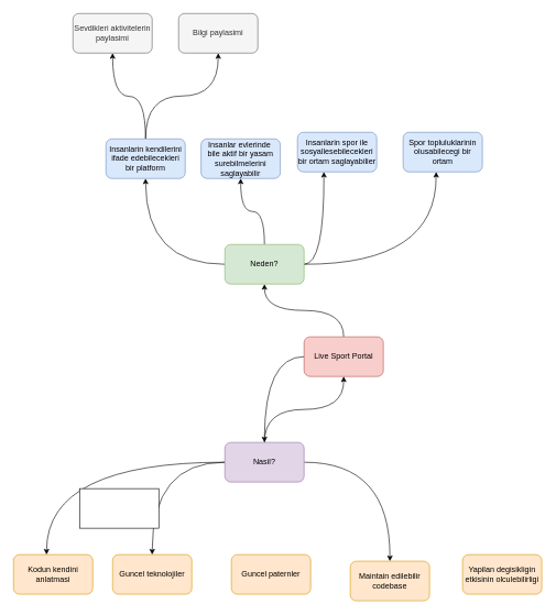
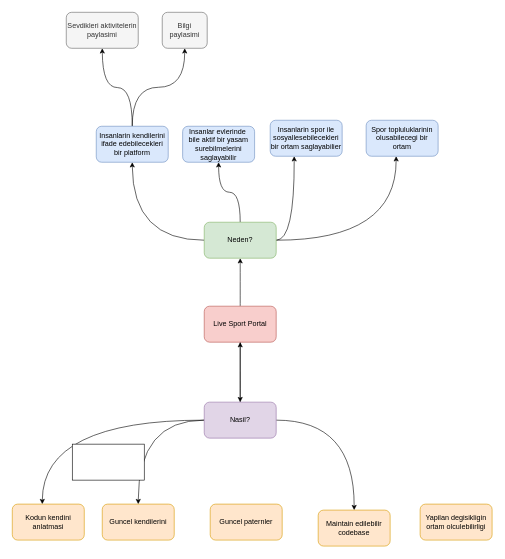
  <mxCell id="0" />
  <mxCell id="1" parent="0" />
  <mxCell id="2" style="edgeStyle=orthogonalEdgeStyle;rounded=0;orthogonalLoop=1;jettySize=auto;html=1;entryX=0.5;entryY=1;entryDx=0;entryDy=0;curved=1;" parent="1" source="4" target="9" edge="1"><mxGeometry relative="1" as="geometry" /></mxCell>
  <mxCell id="3" style="edgeStyle=orthogonalEdgeStyle;curved=1;rounded=1;orthogonalLoop=1;jettySize=auto;html=1;startArrow=none;startFill=0;endArrow=classic;endFill=1;" parent="1" source="4" edge="1"><mxGeometry relative="1" as="geometry"><mxPoint x="400" y="670" as="targetPoint" /></mxGeometry></mxCell>
- <mxCell id="4" value="Live Sport Portal" style="rounded=1;whiteSpace=wrap;html=1;fillColor=#f8cecc;strokeColor=#b85450;" parent="1" vertex="1"><mxGeometry x="460" y="510" width="120" height="60" as="geometry" /></mxCell>
+ <mxCell id="4" value="Live Sport Portal" style="rounded=1;whiteSpace=wrap;html=1;fillColor=#f8cecc;strokeColor=#b85450;" parent="1" vertex="1"><mxGeometry x="340" y="510" width="120" height="60" as="geometry" /></mxCell>
  <mxCell id="5" style="edgeStyle=orthogonalEdgeStyle;curved=1;rounded=0;orthogonalLoop=1;jettySize=auto;html=1;entryX=0.5;entryY=1;entryDx=0;entryDy=0;" parent="1" source="9" target="10" edge="1"><mxGeometry relative="1" as="geometry"><mxPoint x="360" y="270" as="targetPoint" /></mxGeometry></mxCell>
  <mxCell id="6" style="edgeStyle=orthogonalEdgeStyle;curved=1;rounded=0;orthogonalLoop=1;jettySize=auto;html=1;" parent="1" source="9" edge="1"><mxGeometry relative="1" as="geometry"><mxPoint x="490" y="260" as="targetPoint" /></mxGeometry></mxCell>
  <mxCell id="7" style="edgeStyle=orthogonalEdgeStyle;rounded=0;orthogonalLoop=1;jettySize=auto;html=1;curved=1;" parent="1" source="9" edge="1"><mxGeometry relative="1" as="geometry"><mxPoint x="220" y="270" as="targetPoint" /></mxGeometry></mxCell>
  <mxCell id="8" style="edgeStyle=orthogonalEdgeStyle;rounded=1;orthogonalLoop=1;jettySize=auto;html=1;startArrow=none;startFill=0;endArrow=classic;endFill=1;curved=1;" parent="1" source="9" edge="1"><mxGeometry relative="1" as="geometry"><mxPoint x="660" y="260" as="targetPoint" /></mxGeometry></mxCell>
  <mxCell id="9" value="Neden?" style="rounded=1;whiteSpace=wrap;html=1;fillColor=#d5e8d4;strokeColor=#82b366;" parent="1" vertex="1"><mxGeometry x="340" y="370" width="120" height="60" as="geometry" /></mxCell>
  <mxCell id="10" value="Insanlar evlerinde&amp;nbsp;&lt;br&gt;bile aktif bir yasam&lt;br&gt;surebilmelerini saglayabilir" style="rounded=1;whiteSpace=wrap;html=1;fillColor=#dae8fc;strokeColor=#6c8ebf;" parent="1" vertex="1"><mxGeometry x="304" y="210" width="120" height="60" as="geometry" /></mxCell>
  <mxCell id="11" value="Insanlarin spor ile&lt;br&gt;sosyallesebilecekleri&lt;br&gt;bir ortam saglayabilier" style="rounded=1;whiteSpace=wrap;html=1;fillColor=#dae8fc;strokeColor=#6c8ebf;" parent="1" vertex="1"><mxGeometry x="450" y="200" width="120" height="60" as="geometry" /></mxCell>
  <mxCell id="12" style="edgeStyle=orthogonalEdgeStyle;curved=1;rounded=1;orthogonalLoop=1;jettySize=auto;html=1;startArrow=none;startFill=0;endArrow=classic;endFill=1;" parent="1" source="14" edge="1"><mxGeometry relative="1" as="geometry"><mxPoint x="170" y="80" as="targetPoint" /></mxGeometry></mxCell>
  <mxCell id="13" style="edgeStyle=orthogonalEdgeStyle;curved=1;rounded=1;orthogonalLoop=1;jettySize=auto;html=1;startArrow=none;startFill=0;endArrow=classic;endFill=1;" parent="1" source="14" target="17" edge="1"><mxGeometry relative="1" as="geometry" /></mxCell>
  <mxCell id="14" value="Insanlarin kendilerini ifade edebilecekleri bir platform" style="rounded=1;whiteSpace=wrap;html=1;fillColor=#dae8fc;strokeColor=#6c8ebf;" parent="1" vertex="1"><mxGeometry x="160" y="210" width="120" height="60" as="geometry" /></mxCell>
  <mxCell id="15" value="Spor topluluklarinin olusabilecegi bir ortam" style="rounded=1;whiteSpace=wrap;html=1;fillColor=#dae8fc;strokeColor=#6c8ebf;" parent="1" vertex="1"><mxGeometry x="610" y="200" width="120" height="60" as="geometry" /></mxCell>
  <mxCell id="16" value="Sevdikleri aktivitelerin paylasimi" style="rounded=1;whiteSpace=wrap;html=1;fillColor=#f5f5f5;strokeColor=#666666;fontColor=#333333;" parent="1" vertex="1"><mxGeometry x="110" y="20" width="120" height="60" as="geometry" /></mxCell>
- <mxCell id="17" value="Bilgi paylasimi" style="rounded=1;whiteSpace=wrap;html=1;fillColor=#f5f5f5;strokeColor=#666666;fontColor=#333333;" parent="1" vertex="1"><mxGeometry x="270" y="20" width="120" height="60" as="geometry" /></mxCell>
+ <mxCell id="17" value="Bilgi paylasimi" style="rounded=1;whiteSpace=wrap;html=1;fillColor=#f5f5f5;strokeColor=#666666;fontColor=#333333;" parent="1" vertex="1"><mxGeometry x="270" y="20" width="75" height="60" as="geometry" /></mxCell>
  <mxCell id="18" style="edgeStyle=orthogonalEdgeStyle;curved=1;rounded=1;orthogonalLoop=1;jettySize=auto;html=1;startArrow=none;startFill=0;endArrow=classic;endFill=1;" parent="1" source="22" target="23" edge="1"><mxGeometry relative="1" as="geometry" /></mxCell>
  <mxCell id="19" style="edgeStyle=orthogonalEdgeStyle;curved=1;rounded=1;orthogonalLoop=1;jettySize=auto;html=1;startArrow=none;startFill=0;endArrow=classic;endFill=1;" parent="1" source="22" edge="1"><mxGeometry relative="1" as="geometry"><mxPoint x="590" y="850" as="targetPoint" /></mxGeometry></mxCell>
  <mxCell id="20" style="edgeStyle=orthogonalEdgeStyle;curved=1;rounded=1;orthogonalLoop=1;jettySize=auto;html=1;startArrow=none;startFill=0;endArrow=classic;endFill=1;" parent="1" source="22" target="4" edge="1"><mxGeometry relative="1" as="geometry" /></mxCell>
  <mxCell id="21" style="edgeStyle=orthogonalEdgeStyle;curved=1;rounded=1;orthogonalLoop=1;jettySize=auto;html=1;startArrow=none;startFill=0;endArrow=classic;endFill=1;" parent="1" source="22" edge="1"><mxGeometry relative="1" as="geometry"><mxPoint x="70" y="840" as="targetPoint" /></mxGeometry></mxCell>
  <mxCell id="22" value="Nasil?" style="rounded=1;whiteSpace=wrap;html=1;fillColor=#e1d5e7;strokeColor=#9673a6;" parent="1" vertex="1"><mxGeometry x="340" y="670" width="120" height="60" as="geometry" /></mxCell>
- <mxCell id="23" value="Guncel teknolojiler" style="rounded=1;whiteSpace=wrap;html=1;fillColor=#ffe6cc;strokeColor=#d79b00;" parent="1" vertex="1"><mxGeometry x="170" y="840" width="120" height="60" as="geometry" /></mxCell>
+ <mxCell id="23" value="Guncel kendilerini" style="rounded=1;whiteSpace=wrap;html=1;fillColor=#ffe6cc;strokeColor=#d79b00;" parent="1" vertex="1"><mxGeometry x="170" y="840" width="120" height="60" as="geometry" /></mxCell>
  <mxCell id="24" value="Guncel paternler" style="rounded=1;whiteSpace=wrap;html=1;fillColor=#ffe6cc;strokeColor=#d79b00;" parent="1" vertex="1"><mxGeometry x="350" y="840" width="120" height="60" as="geometry" /></mxCell>
  <mxCell id="25" value="Maintain edilebilir codebase" style="rounded=1;whiteSpace=wrap;html=1;fillColor=#ffe6cc;strokeColor=#d79b00;" parent="1" vertex="1"><mxGeometry x="530" y="850" width="120" height="60" as="geometry" /></mxCell>
- <mxCell id="26" value="Yapilan degisikligin etkisinin olculebilirligi" style="rounded=1;whiteSpace=wrap;html=1;fillColor=#ffe6cc;strokeColor=#d79b00;" parent="1" vertex="1"><mxGeometry x="700" y="840" width="120" height="60" as="geometry" /></mxCell>
+ <mxCell id="26" value="Yapilan degisikligin ortam olculebilirligi" style="rounded=1;whiteSpace=wrap;html=1;fillColor=#ffe6cc;strokeColor=#d79b00;" parent="1" vertex="1"><mxGeometry x="700" y="840" width="120" height="60" as="geometry" /></mxCell>
  <mxCell id="27" value="Kodun kendini anlatmasi" style="rounded=1;whiteSpace=wrap;html=1;fillColor=#ffe6cc;strokeColor=#d79b00;" parent="1" vertex="1"><mxGeometry x="20" y="840" width="120" height="60" as="geometry" /></mxCell>
  <mxCell id="28" value="" style="rounded=0;whiteSpace=wrap;html=1;" vertex="1" parent="1"><mxGeometry x="120" y="740" width="120" height="60" as="geometry" /></mxCell>
